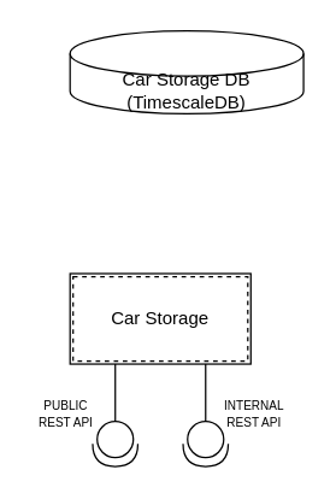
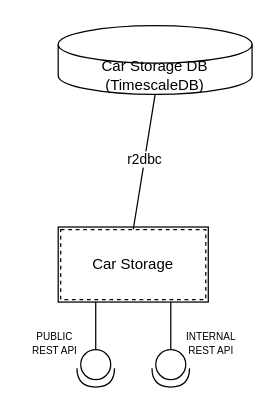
  <mxCell id="0" />
  <mxCell id="1" parent="0" />
  <mxCell id="2" value="" style="rounded=0;whiteSpace=wrap;html=1;" parent="1" vertex="1"><mxGeometry x="46" y="181" width="120" height="60" as="geometry" /></mxCell>
  <mxCell id="3" value="Car Storage DB&lt;br&gt;(TimescaleDB)" style="shape=cylinder3;whiteSpace=wrap;html=1;boundedLbl=1;backgroundOutline=1;size=15;" parent="1" vertex="1"><mxGeometry x="46" y="20" width="155" height="55" as="geometry" /></mxCell>
+ <mxCell id="4" value="r2dbc" style="endArrow=none;html=1;rounded=0;exitX=0.5;exitY=1;exitDx=0;exitDy=0;exitPerimeter=0;entryX=0.5;entryY=0;entryDx=0;entryDy=0;" parent="1" source="3" target="7" edge="1"><mxGeometry x="-0.039" width="50" height="50" relative="1" as="geometry"><mxPoint x="131" y="58" as="sourcePoint" /><mxPoint x="137" y="161" as="targetPoint" /><mxPoint as="offset" /></mxGeometry></mxCell>
  <mxCell id="5" value="" style="shape=providedRequiredInterface;html=1;verticalLabelPosition=bottom;sketch=0;rotation=90;" parent="1" vertex="1"><mxGeometry x="121" y="279" width="30" height="30" as="geometry" /></mxCell>
  <mxCell id="6" value="" style="endArrow=none;html=1;rounded=0;entryX=0.75;entryY=1;entryDx=0;entryDy=0;exitX=0;exitY=0.5;exitDx=0;exitDy=0;exitPerimeter=0;" parent="1" source="5" target="2" edge="1"><mxGeometry width="50" height="50" relative="1" as="geometry"><mxPoint x="-154" y="259" as="sourcePoint" /><mxPoint x="-104" y="209" as="targetPoint" /></mxGeometry></mxCell>
  <mxCell id="7" value="Car Storage" style="rounded=0;whiteSpace=wrap;html=1;dashed=1;" parent="1" vertex="1"><mxGeometry x="48" y="183" width="116" height="56" as="geometry" /></mxCell>
  <mxCell id="8" value="" style="shape=providedRequiredInterface;html=1;verticalLabelPosition=bottom;sketch=0;rotation=90;" parent="1" vertex="1"><mxGeometry x="61" y="279" width="30" height="30" as="geometry" /></mxCell>
  <mxCell id="9" value="" style="endArrow=none;html=1;rounded=0;entryX=0.25;entryY=1;entryDx=0;entryDy=0;exitX=0;exitY=0.5;exitDx=0;exitDy=0;exitPerimeter=0;" parent="1" source="8" target="2" edge="1"><mxGeometry width="50" height="50" relative="1" as="geometry"><mxPoint x="76" y="281" as="sourcePoint" /><mxPoint x="81" y="246" as="targetPoint" /></mxGeometry></mxCell>
  <mxCell id="10" value="&lt;font style=&quot;font-size: 8px&quot;&gt;PUBLIC REST API&lt;/font&gt;" style="text;html=1;strokeColor=none;fillColor=none;align=center;verticalAlign=middle;whiteSpace=wrap;rounded=0;fontSize=9;" parent="1" vertex="1"><mxGeometry x="20" y="264" width="47" height="20" as="geometry" /></mxCell>
  <mxCell id="11" value="&lt;font style=&quot;font-size: 8px&quot;&gt;INTERNAL REST API&lt;/font&gt;" style="text;html=1;strokeColor=none;fillColor=none;align=center;verticalAlign=middle;whiteSpace=wrap;rounded=0;fontSize=9;" vertex="1" parent="1"><mxGeometry x="145" y="264" width="47" height="20" as="geometry" /></mxCell>
